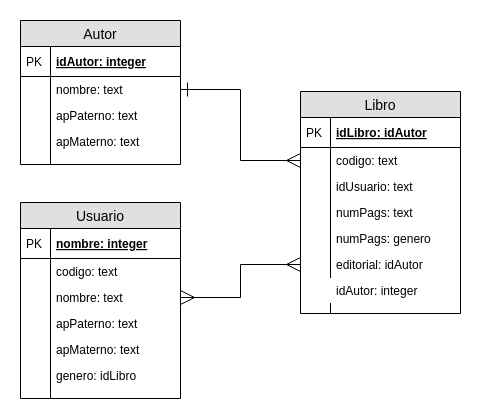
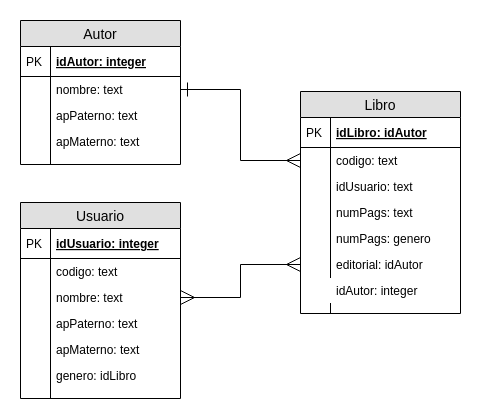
  <mxCell id="0" />
  <mxCell id="1" parent="0" />
  <mxCell id="2" value="Libro" style="swimlane;fontStyle=0;childLayout=stackLayout;horizontal=1;startSize=26;fillColor=#e0e0e0;horizontalStack=0;resizeParent=1;resizeParentMax=0;resizeLast=0;collapsible=1;marginBottom=0;swimlaneFillColor=#ffffff;align=center;fontSize=14;" vertex="1" parent="1"><mxGeometry x="300" y="91" width="160" height="222" as="geometry" /></mxCell>
  <mxCell id="3" value="idLibro: idAutor" style="shape=partialRectangle;top=0;left=0;right=0;bottom=1;align=left;verticalAlign=middle;fillColor=none;spacingLeft=34;spacingRight=4;overflow=hidden;rotatable=0;points=[[0,0.5],[1,0.5]];portConstraint=eastwest;dropTarget=0;fontStyle=5;fontSize=12;" vertex="1" parent="2"><mxGeometry y="26" width="160" height="30" as="geometry" /></mxCell>
  <mxCell id="4" value="PK" style="shape=partialRectangle;top=0;left=0;bottom=0;fillColor=none;align=left;verticalAlign=middle;spacingLeft=4;spacingRight=4;overflow=hidden;rotatable=0;points=[];portConstraint=eastwest;part=1;fontSize=12;" vertex="1" connectable="0" parent="3"><mxGeometry width="30" height="30" as="geometry" /></mxCell>
  <mxCell id="5" value="codigo: text" style="shape=partialRectangle;top=0;left=0;right=0;bottom=0;align=left;verticalAlign=top;fillColor=none;spacingLeft=34;spacingRight=4;overflow=hidden;rotatable=0;points=[[0,0.5],[1,0.5]];portConstraint=eastwest;dropTarget=0;fontSize=12;" vertex="1" parent="2"><mxGeometry y="56" width="160" height="26" as="geometry" /></mxCell>
  <mxCell id="6" value="" style="shape=partialRectangle;top=0;left=0;bottom=0;fillColor=none;align=left;verticalAlign=top;spacingLeft=4;spacingRight=4;overflow=hidden;rotatable=0;points=[];portConstraint=eastwest;part=1;fontSize=12;" vertex="1" connectable="0" parent="5"><mxGeometry width="30" height="26" as="geometry" /></mxCell>
  <mxCell id="7" value="idUsuario: text" style="shape=partialRectangle;top=0;left=0;right=0;bottom=0;align=left;verticalAlign=top;fillColor=none;spacingLeft=34;spacingRight=4;overflow=hidden;rotatable=0;points=[[0,0.5],[1,0.5]];portConstraint=eastwest;dropTarget=0;fontSize=12;" vertex="1" parent="2"><mxGeometry y="82" width="160" height="26" as="geometry" /></mxCell>
  <mxCell id="8" value="" style="shape=partialRectangle;top=0;left=0;bottom=0;fillColor=none;align=left;verticalAlign=top;spacingLeft=4;spacingRight=4;overflow=hidden;rotatable=0;points=[];portConstraint=eastwest;part=1;fontSize=12;" vertex="1" connectable="0" parent="7"><mxGeometry width="30" height="26" as="geometry" /></mxCell>
  <mxCell id="9" value="numPags: text" style="shape=partialRectangle;top=0;left=0;right=0;bottom=0;align=left;verticalAlign=top;fillColor=none;spacingLeft=34;spacingRight=4;overflow=hidden;rotatable=0;points=[[0,0.5],[1,0.5]];portConstraint=eastwest;dropTarget=0;fontSize=12;" vertex="1" parent="2"><mxGeometry y="108" width="160" height="26" as="geometry" /></mxCell>
  <mxCell id="10" value="" style="shape=partialRectangle;top=0;left=0;bottom=0;fillColor=none;align=left;verticalAlign=top;spacingLeft=4;spacingRight=4;overflow=hidden;rotatable=0;points=[];portConstraint=eastwest;part=1;fontSize=12;" vertex="1" connectable="0" parent="9"><mxGeometry width="30" height="26" as="geometry" /></mxCell>
  <mxCell id="11" value="numPags: genero" style="shape=partialRectangle;top=0;left=0;right=0;bottom=0;align=left;verticalAlign=top;fillColor=none;spacingLeft=34;spacingRight=4;overflow=hidden;rotatable=0;points=[[0,0.5],[1,0.5]];portConstraint=eastwest;dropTarget=0;fontSize=12;" vertex="1" parent="2"><mxGeometry y="134" width="160" height="26" as="geometry" /></mxCell>
  <mxCell id="12" value="" style="shape=partialRectangle;top=0;left=0;bottom=0;fillColor=none;align=left;verticalAlign=top;spacingLeft=4;spacingRight=4;overflow=hidden;rotatable=0;points=[];portConstraint=eastwest;part=1;fontSize=12;" vertex="1" connectable="0" parent="11"><mxGeometry width="30" height="26" as="geometry" /></mxCell>
  <mxCell id="13" value="editorial: idAutor" style="shape=partialRectangle;top=0;left=0;right=0;bottom=0;align=left;verticalAlign=top;fillColor=none;spacingLeft=34;spacingRight=4;overflow=hidden;rotatable=0;points=[[0,0.5],[1,0.5]];portConstraint=eastwest;dropTarget=0;fontSize=12;" vertex="1" parent="2"><mxGeometry y="160" width="160" height="26" as="geometry" /></mxCell>
  <mxCell id="14" value="" style="shape=partialRectangle;top=0;left=0;bottom=0;fillColor=none;align=left;verticalAlign=top;spacingLeft=4;spacingRight=4;overflow=hidden;rotatable=0;points=[];portConstraint=eastwest;part=1;fontSize=12;" vertex="1" connectable="0" parent="13"><mxGeometry width="30" height="26" as="geometry" /></mxCell>
  <mxCell id="15" value="idAutor: integer" style="shape=partialRectangle;top=0;left=0;right=0;bottom=0;align=left;verticalAlign=top;fillColor=none;spacingLeft=34;spacingRight=4;overflow=hidden;rotatable=0;points=[[0,0.5],[1,0.5]];portConstraint=eastwest;dropTarget=0;fontSize=12;" vertex="1" parent="2"><mxGeometry y="186" width="160" height="26" as="geometry" /></mxCell>
  <mxCell id="16" value="" style="shape=partialRectangle;top=0;left=0;right=0;bottom=0;align=left;verticalAlign=top;fillColor=none;spacingLeft=34;spacingRight=4;overflow=hidden;rotatable=0;points=[[0,0.5],[1,0.5]];portConstraint=eastwest;dropTarget=0;fontSize=12;" vertex="1" parent="2"><mxGeometry y="212" width="160" height="10" as="geometry" /></mxCell>
  <mxCell id="17" value="" style="shape=partialRectangle;top=0;left=0;bottom=0;fillColor=none;align=left;verticalAlign=top;spacingLeft=4;spacingRight=4;overflow=hidden;rotatable=0;points=[];portConstraint=eastwest;part=1;fontSize=12;" vertex="1" connectable="0" parent="16"><mxGeometry width="30" height="10" as="geometry" /></mxCell>
  <mxCell id="18" value="Autor" style="swimlane;fontStyle=0;childLayout=stackLayout;horizontal=1;startSize=26;fillColor=#e0e0e0;horizontalStack=0;resizeParent=1;resizeParentMax=0;resizeLast=0;collapsible=1;marginBottom=0;swimlaneFillColor=#ffffff;align=center;fontSize=14;" vertex="1" parent="1"><mxGeometry x="20" y="20" width="160" height="144" as="geometry" /></mxCell>
  <mxCell id="19" value="idAutor: integer" style="shape=partialRectangle;top=0;left=0;right=0;bottom=1;align=left;verticalAlign=middle;fillColor=none;spacingLeft=34;spacingRight=4;overflow=hidden;rotatable=0;points=[[0,0.5],[1,0.5]];portConstraint=eastwest;dropTarget=0;fontStyle=5;fontSize=12;" vertex="1" parent="18"><mxGeometry y="26" width="160" height="30" as="geometry" /></mxCell>
  <mxCell id="20" value="PK" style="shape=partialRectangle;top=0;left=0;bottom=0;fillColor=none;align=left;verticalAlign=middle;spacingLeft=4;spacingRight=4;overflow=hidden;rotatable=0;points=[];portConstraint=eastwest;part=1;fontSize=12;" vertex="1" connectable="0" parent="19"><mxGeometry width="30" height="30" as="geometry" /></mxCell>
  <mxCell id="21" value="nombre: text" style="shape=partialRectangle;top=0;left=0;right=0;bottom=0;align=left;verticalAlign=top;fillColor=none;spacingLeft=34;spacingRight=4;overflow=hidden;rotatable=0;points=[[0,0.5],[1,0.5]];portConstraint=eastwest;dropTarget=0;fontSize=12;" vertex="1" parent="18"><mxGeometry y="56" width="160" height="26" as="geometry" /></mxCell>
  <mxCell id="22" value="" style="shape=partialRectangle;top=0;left=0;bottom=0;fillColor=none;align=left;verticalAlign=top;spacingLeft=4;spacingRight=4;overflow=hidden;rotatable=0;points=[];portConstraint=eastwest;part=1;fontSize=12;" vertex="1" connectable="0" parent="21"><mxGeometry width="30" height="26" as="geometry" /></mxCell>
  <mxCell id="23" value="apPaterno: text" style="shape=partialRectangle;top=0;left=0;right=0;bottom=0;align=left;verticalAlign=top;fillColor=none;spacingLeft=34;spacingRight=4;overflow=hidden;rotatable=0;points=[[0,0.5],[1,0.5]];portConstraint=eastwest;dropTarget=0;fontSize=12;" vertex="1" parent="18"><mxGeometry y="82" width="160" height="26" as="geometry" /></mxCell>
  <mxCell id="24" value="" style="shape=partialRectangle;top=0;left=0;bottom=0;fillColor=none;align=left;verticalAlign=top;spacingLeft=4;spacingRight=4;overflow=hidden;rotatable=0;points=[];portConstraint=eastwest;part=1;fontSize=12;" vertex="1" connectable="0" parent="23"><mxGeometry width="30" height="26" as="geometry" /></mxCell>
  <mxCell id="25" value="apMaterno: text" style="shape=partialRectangle;top=0;left=0;right=0;bottom=0;align=left;verticalAlign=top;fillColor=none;spacingLeft=34;spacingRight=4;overflow=hidden;rotatable=0;points=[[0,0.5],[1,0.5]];portConstraint=eastwest;dropTarget=0;fontSize=12;" vertex="1" parent="18"><mxGeometry y="108" width="160" height="26" as="geometry" /></mxCell>
  <mxCell id="26" value="" style="shape=partialRectangle;top=0;left=0;bottom=0;fillColor=none;align=left;verticalAlign=top;spacingLeft=4;spacingRight=4;overflow=hidden;rotatable=0;points=[];portConstraint=eastwest;part=1;fontSize=12;" vertex="1" connectable="0" parent="25"><mxGeometry width="30" height="26" as="geometry" /></mxCell>
  <mxCell id="27" value="" style="shape=partialRectangle;top=0;left=0;right=0;bottom=0;align=left;verticalAlign=top;fillColor=none;spacingLeft=34;spacingRight=4;overflow=hidden;rotatable=0;points=[[0,0.5],[1,0.5]];portConstraint=eastwest;dropTarget=0;fontSize=12;" vertex="1" parent="18"><mxGeometry y="134" width="160" height="10" as="geometry" /></mxCell>
  <mxCell id="28" value="" style="shape=partialRectangle;top=0;left=0;bottom=0;fillColor=none;align=left;verticalAlign=top;spacingLeft=4;spacingRight=4;overflow=hidden;rotatable=0;points=[];portConstraint=eastwest;part=1;fontSize=12;" vertex="1" connectable="0" parent="27"><mxGeometry width="30" height="10" as="geometry" /></mxCell>
  <mxCell id="29" value="Usuario" style="swimlane;fontStyle=0;childLayout=stackLayout;horizontal=1;startSize=26;fillColor=#e0e0e0;horizontalStack=0;resizeParent=1;resizeParentMax=0;resizeLast=0;collapsible=1;marginBottom=0;swimlaneFillColor=#ffffff;align=center;fontSize=14;" vertex="1" parent="1"><mxGeometry x="20" y="202" width="160" height="196" as="geometry" /></mxCell>
- <mxCell id="30" value="nombre: integer" style="shape=partialRectangle;top=0;left=0;right=0;bottom=1;align=left;verticalAlign=middle;fillColor=none;spacingLeft=34;spacingRight=4;overflow=hidden;rotatable=0;points=[[0,0.5],[1,0.5]];portConstraint=eastwest;dropTarget=0;fontStyle=5;fontSize=12;" vertex="1" parent="29"><mxGeometry y="26" width="160" height="30" as="geometry" /></mxCell>
+ <mxCell id="30" value="idUsuario: integer" style="shape=partialRectangle;top=0;left=0;right=0;bottom=1;align=left;verticalAlign=middle;fillColor=none;spacingLeft=34;spacingRight=4;overflow=hidden;rotatable=0;points=[[0,0.5],[1,0.5]];portConstraint=eastwest;dropTarget=0;fontStyle=5;fontSize=12;" vertex="1" parent="29"><mxGeometry y="26" width="160" height="30" as="geometry" /></mxCell>
  <mxCell id="31" value="PK" style="shape=partialRectangle;top=0;left=0;bottom=0;fillColor=none;align=left;verticalAlign=middle;spacingLeft=4;spacingRight=4;overflow=hidden;rotatable=0;points=[];portConstraint=eastwest;part=1;fontSize=12;" vertex="1" connectable="0" parent="30"><mxGeometry width="30" height="30" as="geometry" /></mxCell>
  <mxCell id="32" value="codigo: text" style="shape=partialRectangle;top=0;left=0;right=0;bottom=0;align=left;verticalAlign=top;fillColor=none;spacingLeft=34;spacingRight=4;overflow=hidden;rotatable=0;points=[[0,0.5],[1,0.5]];portConstraint=eastwest;dropTarget=0;fontSize=12;" vertex="1" parent="29"><mxGeometry y="56" width="160" height="26" as="geometry" /></mxCell>
  <mxCell id="33" value="" style="shape=partialRectangle;top=0;left=0;bottom=0;fillColor=none;align=left;verticalAlign=top;spacingLeft=4;spacingRight=4;overflow=hidden;rotatable=0;points=[];portConstraint=eastwest;part=1;fontSize=12;" vertex="1" connectable="0" parent="32"><mxGeometry width="30" height="26" as="geometry" /></mxCell>
  <mxCell id="34" value="nombre: text" style="shape=partialRectangle;top=0;left=0;right=0;bottom=0;align=left;verticalAlign=top;fillColor=none;spacingLeft=34;spacingRight=4;overflow=hidden;rotatable=0;points=[[0,0.5],[1,0.5]];portConstraint=eastwest;dropTarget=0;fontSize=12;" vertex="1" parent="29"><mxGeometry y="82" width="160" height="26" as="geometry" /></mxCell>
  <mxCell id="35" value="" style="shape=partialRectangle;top=0;left=0;bottom=0;fillColor=none;align=left;verticalAlign=top;spacingLeft=4;spacingRight=4;overflow=hidden;rotatable=0;points=[];portConstraint=eastwest;part=1;fontSize=12;" vertex="1" connectable="0" parent="34"><mxGeometry width="30" height="26" as="geometry" /></mxCell>
  <mxCell id="36" value="apPaterno: text" style="shape=partialRectangle;top=0;left=0;right=0;bottom=0;align=left;verticalAlign=top;fillColor=none;spacingLeft=34;spacingRight=4;overflow=hidden;rotatable=0;points=[[0,0.5],[1,0.5]];portConstraint=eastwest;dropTarget=0;fontSize=12;" vertex="1" parent="29"><mxGeometry y="108" width="160" height="26" as="geometry" /></mxCell>
  <mxCell id="37" value="" style="shape=partialRectangle;top=0;left=0;bottom=0;fillColor=none;align=left;verticalAlign=top;spacingLeft=4;spacingRight=4;overflow=hidden;rotatable=0;points=[];portConstraint=eastwest;part=1;fontSize=12;" vertex="1" connectable="0" parent="36"><mxGeometry width="30" height="26" as="geometry" /></mxCell>
  <mxCell id="38" value="apMaterno: text" style="shape=partialRectangle;top=0;left=0;right=0;bottom=0;align=left;verticalAlign=top;fillColor=none;spacingLeft=34;spacingRight=4;overflow=hidden;rotatable=0;points=[[0,0.5],[1,0.5]];portConstraint=eastwest;dropTarget=0;fontSize=12;" vertex="1" parent="29"><mxGeometry y="134" width="160" height="26" as="geometry" /></mxCell>
  <mxCell id="39" value="" style="shape=partialRectangle;top=0;left=0;bottom=0;fillColor=none;align=left;verticalAlign=top;spacingLeft=4;spacingRight=4;overflow=hidden;rotatable=0;points=[];portConstraint=eastwest;part=1;fontSize=12;" vertex="1" connectable="0" parent="38"><mxGeometry width="30" height="26" as="geometry" /></mxCell>
  <mxCell id="40" value="genero: idLibro" style="shape=partialRectangle;top=0;left=0;right=0;bottom=0;align=left;verticalAlign=top;fillColor=none;spacingLeft=34;spacingRight=4;overflow=hidden;rotatable=0;points=[[0,0.5],[1,0.5]];portConstraint=eastwest;dropTarget=0;fontSize=12;" vertex="1" parent="29"><mxGeometry y="160" width="160" height="26" as="geometry" /></mxCell>
  <mxCell id="41" value="" style="shape=partialRectangle;top=0;left=0;bottom=0;fillColor=none;align=left;verticalAlign=top;spacingLeft=4;spacingRight=4;overflow=hidden;rotatable=0;points=[];portConstraint=eastwest;part=1;fontSize=12;" vertex="1" connectable="0" parent="40"><mxGeometry width="30" height="26" as="geometry" /></mxCell>
  <mxCell id="42" value="" style="shape=partialRectangle;top=0;left=0;right=0;bottom=0;align=left;verticalAlign=top;fillColor=none;spacingLeft=34;spacingRight=4;overflow=hidden;rotatable=0;points=[[0,0.5],[1,0.5]];portConstraint=eastwest;dropTarget=0;fontSize=12;" vertex="1" parent="29"><mxGeometry y="186" width="160" height="10" as="geometry" /></mxCell>
  <mxCell id="43" value="" style="shape=partialRectangle;top=0;left=0;bottom=0;fillColor=none;align=left;verticalAlign=top;spacingLeft=4;spacingRight=4;overflow=hidden;rotatable=0;points=[];portConstraint=eastwest;part=1;fontSize=12;" vertex="1" connectable="0" parent="42"><mxGeometry width="30" height="10" as="geometry" /></mxCell>
  <mxCell id="44" style="edgeStyle=orthogonalEdgeStyle;rounded=0;orthogonalLoop=1;jettySize=auto;html=1;exitX=1;exitY=0.5;exitDx=0;exitDy=0;entryX=0;entryY=0.5;entryDx=0;entryDy=0;endArrow=ERmany;endFill=0;endSize=12;startSize=12;startArrow=ERone;startFill=0;" edge="1" parent="1" source="21" target="5"><mxGeometry relative="1" as="geometry" /></mxCell>
  <mxCell id="45" style="edgeStyle=orthogonalEdgeStyle;rounded=0;orthogonalLoop=1;jettySize=auto;html=1;entryX=0;entryY=0.5;entryDx=0;entryDy=0;startArrow=ERmany;startFill=0;startSize=12;endArrow=ERmany;endFill=0;endSize=12;" edge="1" parent="1" source="34" target="13"><mxGeometry relative="1" as="geometry" /></mxCell>
